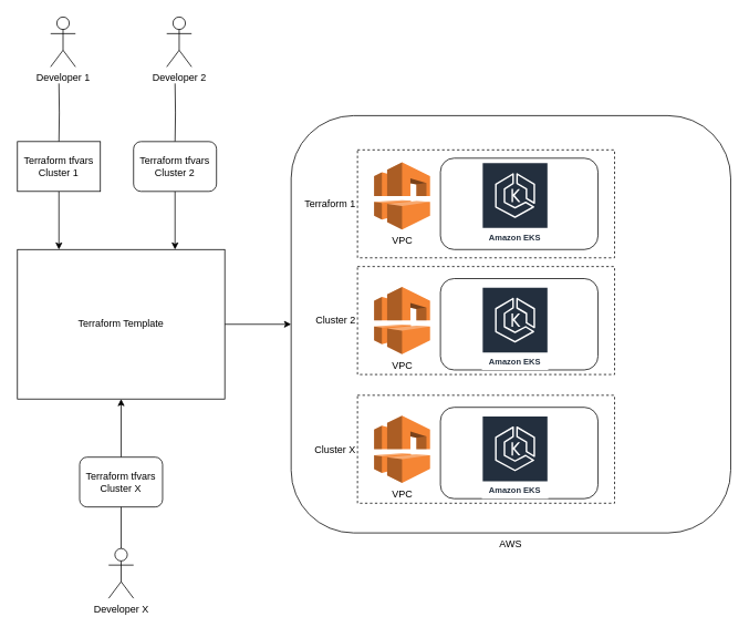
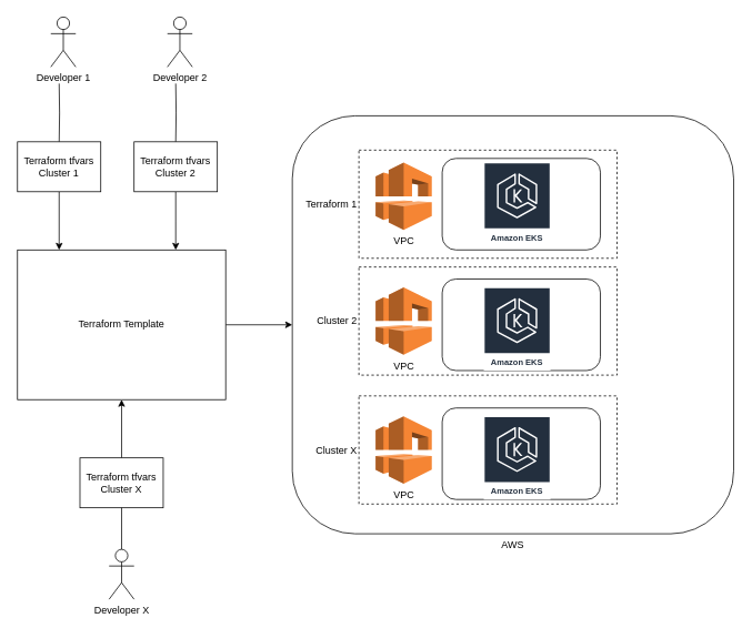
  <mxCell id="0" />
  <mxCell id="1" parent="0" />
  <mxCell id="2" value="AWS" style="rounded=1;whiteSpace=wrap;html=1;labelPosition=center;verticalLabelPosition=bottom;align=center;verticalAlign=top;" vertex="1" parent="1"><mxGeometry x="350" y="138.75" width="530" height="502.5" as="geometry" /></mxCell>
  <mxCell id="3" value="Cluster 2" style="rounded=0;whiteSpace=wrap;html=1;dashed=1;labelPosition=left;verticalLabelPosition=middle;align=right;verticalAlign=middle;" vertex="1" parent="1"><mxGeometry x="430" y="320.5" width="310" height="130" as="geometry" /></mxCell>
  <mxCell id="4" value="Cluster X" style="rounded=0;whiteSpace=wrap;html=1;dashed=1;labelPosition=left;verticalLabelPosition=middle;align=right;verticalAlign=middle;" vertex="1" parent="1"><mxGeometry x="430" y="475.5" width="310" height="130" as="geometry" /></mxCell>
  <mxCell id="5" value="Terraform 1" style="rounded=0;whiteSpace=wrap;html=1;dashed=1;labelPosition=left;verticalLabelPosition=middle;align=right;verticalAlign=middle;" vertex="1" parent="1"><mxGeometry x="430" y="180" width="310" height="130" as="geometry" /></mxCell>
  <mxCell id="6" value="" style="rounded=1;whiteSpace=wrap;html=1;" vertex="1" parent="1"><mxGeometry x="530" y="190" width="190" height="110" as="geometry" /></mxCell>
  <mxCell id="7" value="VPC" style="outlineConnect=0;dashed=0;verticalLabelPosition=bottom;verticalAlign=top;align=center;html=1;shape=mxgraph.aws3.vpc;fillColor=#F58534;gradientColor=none;" vertex="1" parent="1"><mxGeometry x="450" y="195" width="67.5" height="81" as="geometry" /></mxCell>
  <mxCell id="8" value="Amazon EKS" style="outlineConnect=0;fontColor=#232F3E;gradientColor=none;strokeColor=#ffffff;fillColor=#232F3E;dashed=0;verticalLabelPosition=middle;verticalAlign=bottom;align=center;html=1;whiteSpace=wrap;fontSize=10;fontStyle=1;spacing=3;shape=mxgraph.aws4.productIcon;prIcon=mxgraph.aws4.eks;" vertex="1" parent="1"><mxGeometry x="580" y="195" width="80" height="100" as="geometry" /></mxCell>
  <mxCell id="9" value="VPC" style="outlineConnect=0;dashed=0;verticalLabelPosition=bottom;verticalAlign=top;align=center;html=1;shape=mxgraph.aws3.vpc;fillColor=#F58534;gradientColor=none;" vertex="1" parent="1"><mxGeometry x="450" y="345" width="67.5" height="81" as="geometry" /></mxCell>
  <mxCell id="10" value="" style="rounded=1;whiteSpace=wrap;html=1;" vertex="1" parent="1"><mxGeometry x="530" y="335" width="190" height="110" as="geometry" /></mxCell>
  <mxCell id="11" value="Amazon EKS" style="outlineConnect=0;fontColor=#232F3E;gradientColor=none;strokeColor=#ffffff;fillColor=#232F3E;dashed=0;verticalLabelPosition=middle;verticalAlign=bottom;align=center;html=1;whiteSpace=wrap;fontSize=10;fontStyle=1;spacing=3;shape=mxgraph.aws4.productIcon;prIcon=mxgraph.aws4.eks;" vertex="1" parent="1"><mxGeometry x="580" y="345" width="80" height="100" as="geometry" /></mxCell>
  <mxCell id="12" value="" style="edgeStyle=orthogonalEdgeStyle;startArrow=none;endArrow=none;rounded=0;targetPortConstraint=eastwest;sourcePortConstraint=northsouth;entryX=0.5;entryY=0;entryDx=0;entryDy=0;" edge="1" target="16" parent="1"><mxGeometry relative="1" as="geometry"><mxPoint x="70" y="100" as="sourcePoint" /></mxGeometry></mxCell>
  <mxCell id="13" style="edgeStyle=orthogonalEdgeStyle;rounded=0;orthogonalLoop=1;jettySize=auto;html=1;entryX=0;entryY=0.5;entryDx=0;entryDy=0;" edge="1" parent="1" source="14" target="2"><mxGeometry relative="1" as="geometry" /></mxCell>
  <mxCell id="14" value="Terraform Template" style="whiteSpace=wrap;html=1;align=center;verticalAlign=middle;treeFolding=1;treeMoving=1;" vertex="1" parent="1"><mxGeometry x="20" y="300" width="250" height="180" as="geometry" /></mxCell>
  <mxCell id="15" style="edgeStyle=orthogonalEdgeStyle;rounded=0;orthogonalLoop=1;jettySize=auto;html=1;" edge="1" parent="1" source="16" target="14"><mxGeometry relative="1" as="geometry"><Array as="points"><mxPoint x="70" y="290" /><mxPoint x="70" y="290" /></Array></mxGeometry></mxCell>
  <mxCell id="16" value="Terraform tfvars Cluster 1" style="whiteSpace=wrap;html=1;align=center;verticalAlign=middle;treeFolding=1;treeMoving=1;" vertex="1" parent="1"><mxGeometry x="20" y="170" width="100" height="60" as="geometry" /></mxCell>
  <mxCell id="17" value="Developer 1" style="shape=umlActor;verticalLabelPosition=bottom;verticalAlign=top;html=1;outlineConnect=0;" vertex="1" parent="1"><mxGeometry x="60" y="20" width="30" height="60" as="geometry" /></mxCell>
  <mxCell id="18" value="" style="edgeStyle=orthogonalEdgeStyle;startArrow=none;endArrow=none;rounded=0;targetPortConstraint=eastwest;sourcePortConstraint=northsouth;entryX=0.5;entryY=0;entryDx=0;entryDy=0;" edge="1" parent="1" target="20"><mxGeometry relative="1" as="geometry"><mxPoint x="210" y="100" as="sourcePoint" /></mxGeometry></mxCell>
  <mxCell id="19" style="edgeStyle=orthogonalEdgeStyle;rounded=0;orthogonalLoop=1;jettySize=auto;html=1;" edge="1" parent="1" source="20"><mxGeometry relative="1" as="geometry"><mxPoint x="210" y="300" as="targetPoint" /></mxGeometry></mxCell>
- <mxCell id="20" value="Terraform tfvars Cluster 2" style="whiteSpace=wrap;html=1;align=center;verticalAlign=middle;treeFolding=1;treeMoving=1;rounded=1;" vertex="1" parent="1"><mxGeometry x="160" y="170" width="100" height="60" as="geometry" /></mxCell>
+ <mxCell id="20" value="Terraform tfvars Cluster 2" style="whiteSpace=wrap;html=1;align=center;verticalAlign=middle;treeFolding=1;treeMoving=1;" vertex="1" parent="1"><mxGeometry x="160" y="170" width="100" height="60" as="geometry" /></mxCell>
  <mxCell id="21" value="Developer 2" style="shape=umlActor;verticalLabelPosition=bottom;verticalAlign=top;html=1;outlineConnect=0;" vertex="1" parent="1"><mxGeometry x="200" y="20" width="30" height="60" as="geometry" /></mxCell>
  <mxCell id="22" style="edgeStyle=orthogonalEdgeStyle;rounded=0;orthogonalLoop=1;jettySize=auto;html=1;" edge="1" parent="1" source="23" target="14"><mxGeometry relative="1" as="geometry" /></mxCell>
- <mxCell id="23" value="Terraform tfvars Cluster X" style="whiteSpace=wrap;html=1;align=center;verticalAlign=middle;treeFolding=1;treeMoving=1;rounded=1;" vertex="1" parent="1"><mxGeometry x="95" y="550" width="100" height="60" as="geometry" /></mxCell>
+ <mxCell id="23" value="Terraform tfvars Cluster X" style="whiteSpace=wrap;html=1;align=center;verticalAlign=middle;treeFolding=1;treeMoving=1;" vertex="1" parent="1"><mxGeometry x="95" y="550" width="100" height="60" as="geometry" /></mxCell>
  <mxCell id="24" value="" style="edgeStyle=orthogonalEdgeStyle;startArrow=none;endArrow=none;rounded=0;targetPortConstraint=eastwest;sourcePortConstraint=northsouth;exitX=0.5;exitY=1;exitDx=0;exitDy=0;entryX=0.5;entryY=0;entryDx=0;entryDy=0;entryPerimeter=0;" edge="1" parent="1" source="23" target="25"><mxGeometry relative="1" as="geometry"><mxPoint x="80" y="110" as="sourcePoint" /><mxPoint x="145" y="660" as="targetPoint" /></mxGeometry></mxCell>
  <mxCell id="25" value="Developer X" style="shape=umlActor;verticalLabelPosition=bottom;verticalAlign=top;html=1;outlineConnect=0;" vertex="1" parent="1"><mxGeometry x="130" y="660" width="30" height="60" as="geometry" /></mxCell>
  <mxCell id="26" value="VPC" style="outlineConnect=0;dashed=0;verticalLabelPosition=bottom;verticalAlign=top;align=center;html=1;shape=mxgraph.aws3.vpc;fillColor=#F58534;gradientColor=none;" vertex="1" parent="1"><mxGeometry x="450" y="500" width="67.5" height="81" as="geometry" /></mxCell>
  <mxCell id="27" value="" style="rounded=1;whiteSpace=wrap;html=1;" vertex="1" parent="1"><mxGeometry x="530" y="490" width="190" height="110" as="geometry" /></mxCell>
  <mxCell id="28" value="Amazon EKS" style="outlineConnect=0;fontColor=#232F3E;gradientColor=none;strokeColor=#ffffff;fillColor=#232F3E;dashed=0;verticalLabelPosition=middle;verticalAlign=bottom;align=center;html=1;whiteSpace=wrap;fontSize=10;fontStyle=1;spacing=3;shape=mxgraph.aws4.productIcon;prIcon=mxgraph.aws4.eks;" vertex="1" parent="1"><mxGeometry x="580" y="500" width="80" height="100" as="geometry" /></mxCell>
